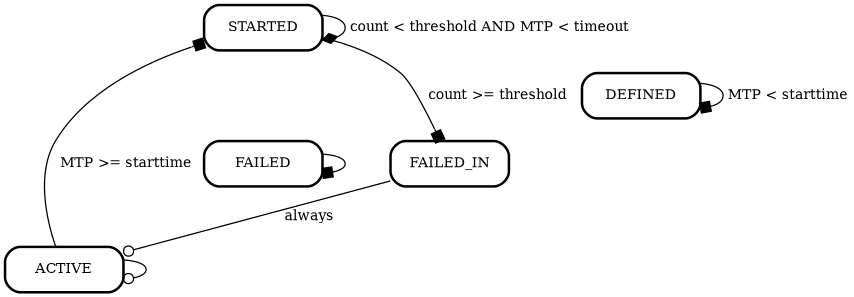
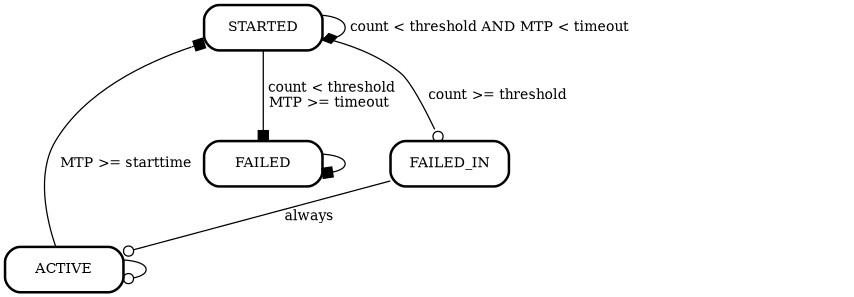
  digraph {
    rankdir=TD
    node [fixedsize=true fontsize=11 shape=box style="rounded,bold"]
    edge [arrowhead=box fontsize=11 weight=1]
    FAILED [width=1.3]
    n2 [label=FAILED_IN width=1.3]
    ACTIVE [width=1.3]
    STARTED [width=1.3]
-   DEFINED [width=1.3]
    subgraph sub_1 {
      rank=same
      FAILED
      n2
    }
    subgraph sub_2 {
      rank=sink
      ACTIVE
    }
    FAILED -> FAILED
    FAILED -> n2 [style=invis arrowhead=""]
    n2 -> ACTIVE [arrowhead=odot label=" always" weight=100]
    ACTIVE -> ACTIVE [arrowhead=odot]
    ACTIVE -> STARTED [label=" MTP >= starttime" weight=100]
-   STARTED -> n2 [label="count >= threshold"]
+   STARTED -> FAILED [label=" count < threshold\nMTP >= timeout" weight=100]
+   STARTED -> n2 [arrowhead=odot label="count >= threshold"]
    STARTED -> STARTED [arrowhead=diamond label=" count < threshold AND MTP < timeout"]
-   DEFINED -> DEFINED [label=" MTP < starttime"]
  }
